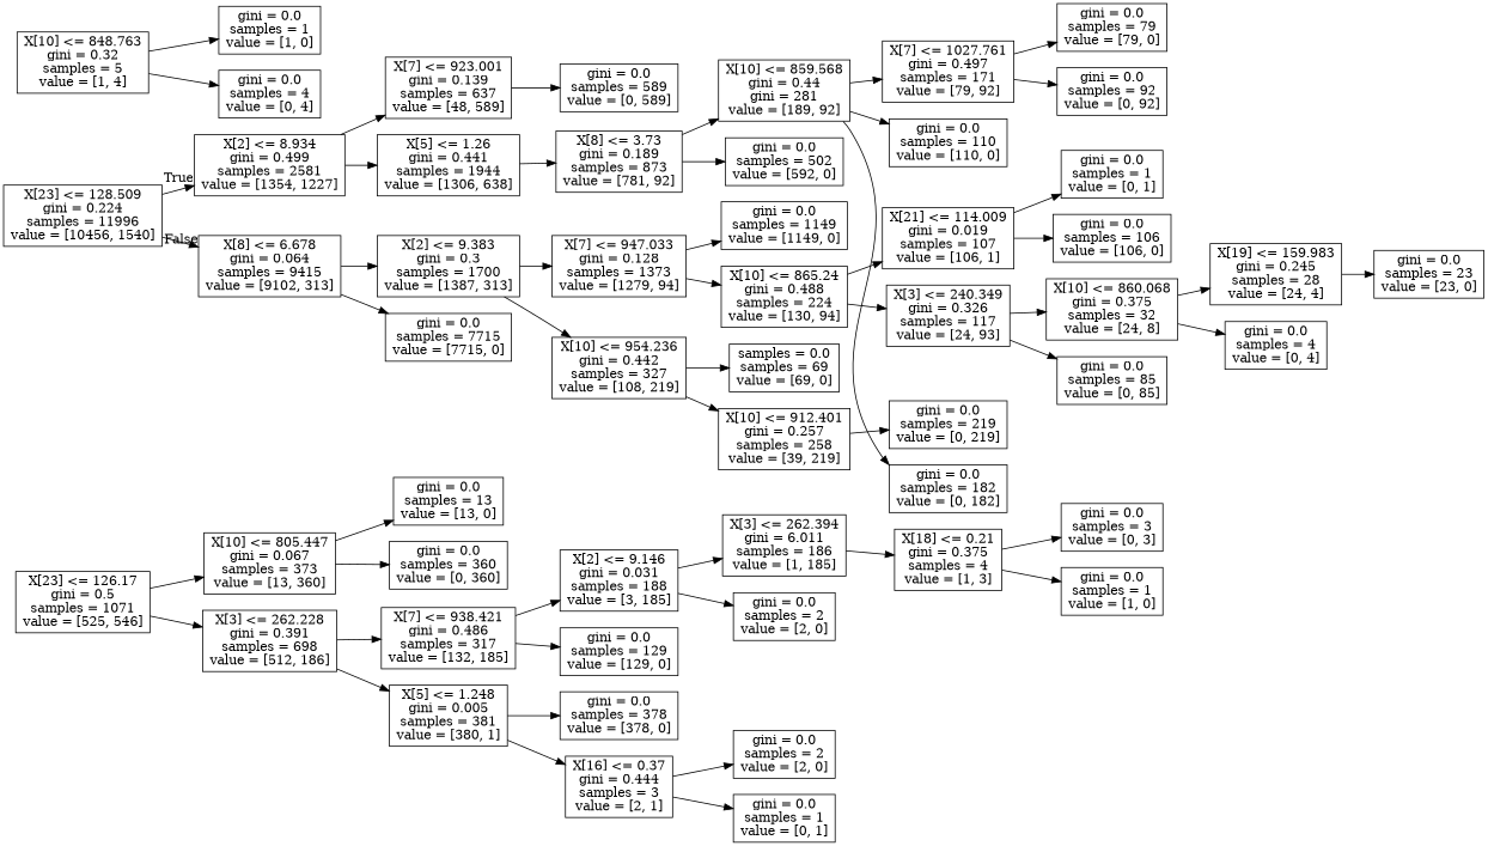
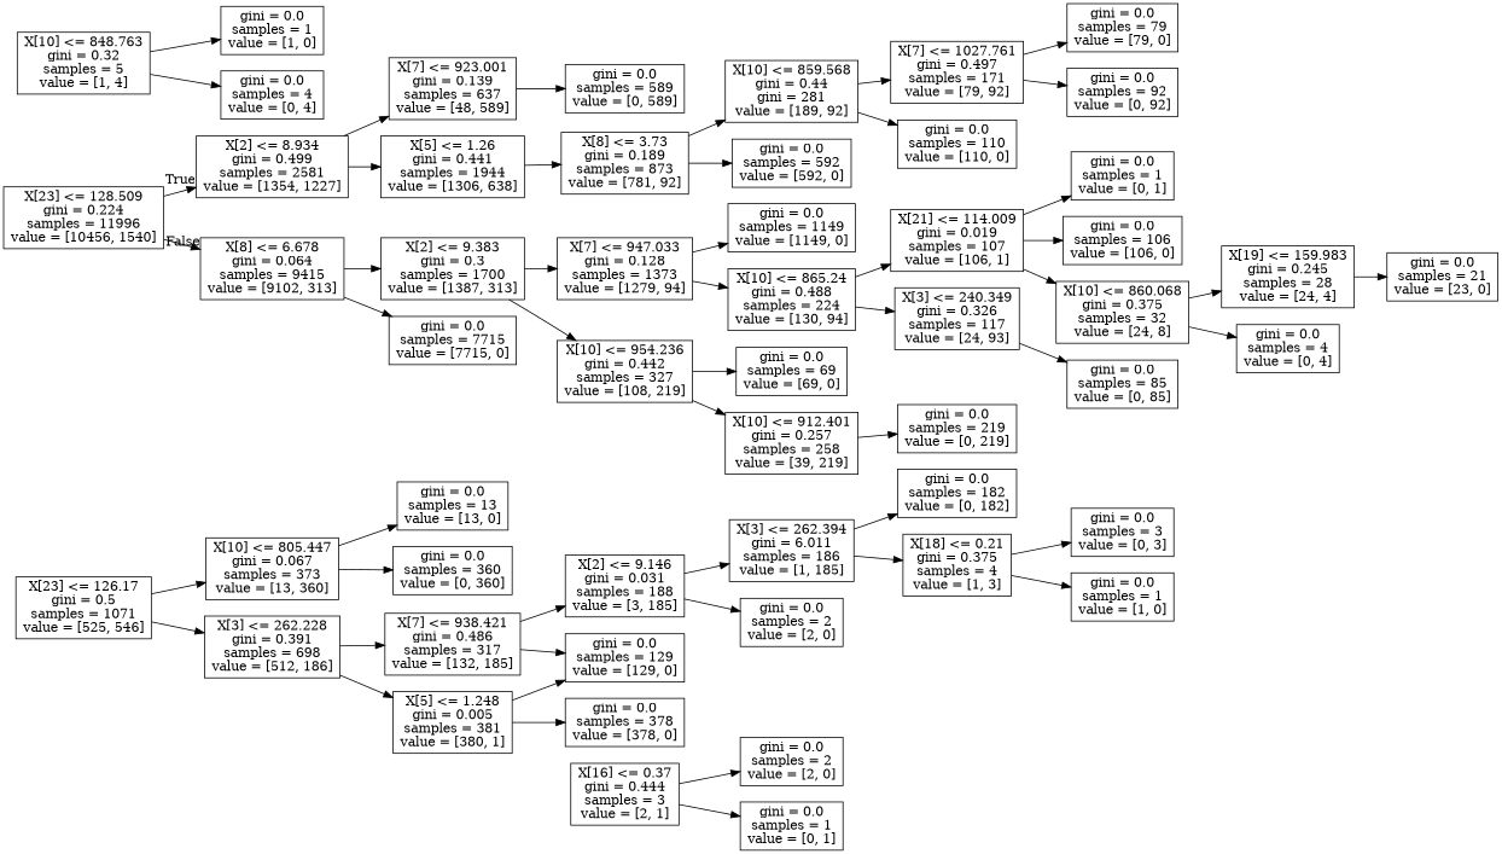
  digraph {
    rankdir=LR
    node [shape=box]
    n1 [label="X[23] <= 128.509\ngini = 0.224\nsamples = 11996\nvalue = [10456, 1540]"]
    n2 [label="X[2] <= 8.934\ngini = 0.499\nsamples = 2581\nvalue = [1354, 1227]"]
    n3 [label="X[8] <= 6.678\ngini = 0.064\nsamples = 9415\nvalue = [9102, 313]"]
    n4 [label="X[7] <= 923.001\ngini = 0.139\nsamples = 637\nvalue = [48, 589]"]
    n5 [label="X[5] <= 1.26\ngini = 0.441\nsamples = 1944\nvalue = [1306, 638]"]
    n6 [label="X[2] <= 9.383\ngini = 0.3\nsamples = 1700\nvalue = [1387, 313]"]
    n7 [label="gini = 0.0\nsamples = 7715\nvalue = [7715, 0]"]
    n8 [label="gini = 0.0\nsamples = 589\nvalue = [0, 589]"]
    n9 [label="X[8] <= 3.73\ngini = 0.189\nsamples = 873\nvalue = [781, 92]"]
    n10 [label="X[23] <= 126.17\ngini = 0.5\nsamples = 1071\nvalue = [525, 546]"]
    n11 [label="X[3] <= 262.228\ngini = 0.391\nsamples = 698\nvalue = [512, 186]"]
    n12 [label="X[10] <= 805.447\ngini = 0.067\nsamples = 373\nvalue = [13, 360]"]
    n13 [label="X[10] <= 859.568\ngini = 0.44\ngini = 281\nvalue = [189, 92]"]
-   n14 [label="gini = 0.0\nsamples = 502\nvalue = [592, 0]"]
+   n14 [label="gini = 0.0\nsamples = 592\nvalue = [592, 0]"]
    n15 [label="X[5] <= 1.248\ngini = 0.005\nsamples = 381\nvalue = [380, 1]"]
    n16 [label="X[7] <= 938.421\ngini = 0.486\nsamples = 317\nvalue = [132, 185]"]
    n17 [label="gini = 0.0\nsamples = 13\nvalue = [13, 0]"]
    n18 [label="gini = 0.0\nsamples = 360\nvalue = [0, 360]"]
    n19 [label="gini = 0.0\nsamples = 378\nvalue = [378, 0]"]
    n20 [label="X[16] <= 0.37\ngini = 0.444\nsamples = 3\nvalue = [2, 1]"]
    n21 [label="gini = 0.0\nsamples = 129\nvalue = [129, 0]"]
    n22 [label="X[2] <= 9.146\ngini = 0.031\nsamples = 188\nvalue = [3, 185]"]
    n23 [label="gini = 0.0\nsamples = 2\nvalue = [2, 0]"]
    n24 [label="gini = 0.0\nsamples = 1\nvalue = [0, 1]"]
    n25 [label="gini = 0.0\nsamples = 2\nvalue = [2, 0]"]
    n26 [label="X[3] <= 262.394\ngini = 6.011\nsamples = 186\nvalue = [1, 185]"]
    n27 [label="X[18] <= 0.21\ngini = 0.375\nsamples = 4\nvalue = [1, 3]"]
    n28 [label="gini = 0.0\nsamples = 182\nvalue = [0, 182]"]
    n29 [label="gini = 0.0\nsamples = 3\nvalue = [0, 3]"]
    n30 [label="gini = 0.0\nsamples = 1\nvalue = [1, 0]"]
    n31 [label="gini = 0.0\nsamples = 110\nvalue = [110, 0]"]
    n32 [label="X[7] <= 1027.761\ngini = 0.497\nsamples = 171\nvalue = [79, 92]"]
    n33 [label="gini = 0.0\nsamples = 79\nvalue = [79, 0]"]
    n34 [label="gini = 0.0\nsamples = 92\nvalue = [0, 92]"]
    n35 [label="X[7] <= 947.033\ngini = 0.128\nsamples = 1373\nvalue = [1279, 94]"]
    n36 [label="X[10] <= 954.236\ngini = 0.442\nsamples = 327\nvalue = [108, 219]"]
    n37 [label="gini = 0.0\nsamples = 1149\nvalue = [1149, 0]"]
    n38 [label="X[10] <= 865.24\ngini = 0.488\nsamples = 224\nvalue = [130, 94]"]
    n39 [label="X[10] <= 912.401\ngini = 0.257\nsamples = 258\nvalue = [39, 219]"]
-   n40 [label="samples = 0.0\nsamples = 69\nvalue = [69, 0]"]
+   n40 [label="gini = 0.0\nsamples = 69\nvalue = [69, 0]"]
    n41 [label="X[3] <= 240.349\ngini = 0.326\nsamples = 117\nvalue = [24, 93]"]
    n42 [label="X[21] <= 114.009\ngini = 0.019\nsamples = 107\nvalue = [106, 1]"]
    n43 [label="gini = 0.0\nsamples = 85\nvalue = [0, 85]"]
    n44 [label="X[10] <= 860.068\ngini = 0.375\nsamples = 32\nvalue = [24, 8]"]
    n45 [label="gini = 0.0\nsamples = 1\nvalue = [0, 1]"]
    n46 [label="gini = 0.0\nsamples = 106\nvalue = [106, 0]"]
    n47 [label="X[19] <= 159.983\ngini = 0.245\nsamples = 28\nvalue = [24, 4]"]
    n48 [label="gini = 0.0\nsamples = 4\nvalue = [0, 4]"]
-   n49 [label="gini = 0.0\nsamples = 23\nvalue = [23, 0]"]
+   n49 [label="gini = 0.0\nsamples = 21\nvalue = [23, 0]"]
    n50 [label="X[10] <= 848.763\ngini = 0.32\nsamples = 5\nvalue = [1, 4]"]
    n51 [label="gini = 0.0\nsamples = 1\nvalue = [1, 0]"]
    n52 [label="gini = 0.0\nsamples = 4\nvalue = [0, 4]"]
    n53 [label="gini = 0.0\nsamples = 219\nvalue = [0, 219]"]
    n1 -> n2 [headlabel=True labelangle=45 labeldistance=2.5]
    n1 -> n3 [headlabel=False labelangle=-45 labeldistance=2.5]
    n2 -> n4
    n2 -> n5
    n3 -> n6
    n3 -> n7
    n4 -> n8
    n5 -> n9
    n6 -> n35
    n6 -> n36
    n9 -> n13
    n9 -> n14
    n10 -> n11
    n10 -> n12
    n11 -> n15
    n11 -> n16
    n12 -> n17
    n12 -> n18
    n13 -> n31
    n13 -> n32
    n15 -> n19
-   n15 -> n20
+   n15 -> n21
    n16 -> n21
    n16 -> n22
    n20 -> n23
    n20 -> n24
    n22 -> n25
    n22 -> n26
    n26 -> n27
-   n13 -> n28
+   n26 -> n28
    n27 -> n29
    n27 -> n30
    n32 -> n33
    n32 -> n34
    n35 -> n37
    n35 -> n38
    n36 -> n39
    n36 -> n40
    n38 -> n41
    n38 -> n42
    n39 -> n53
    n41 -> n43
-   n41 -> n44
+   n42 -> n44
    n42 -> n45
    n42 -> n46
    n44 -> n47
    n44 -> n48
    n47 -> n49
    n50 -> n51
    n50 -> n52
  }
